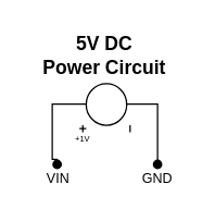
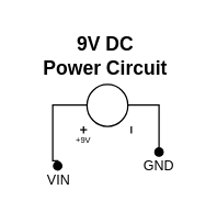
  <mxCell id="0" />
  <mxCell id="1" parent="0" />
  <mxCell id="2" value="VIN" style="text;html=1;align=center;verticalAlign=middle;resizable=0;points=[];autosize=1;fontSize=10;" parent="1" vertex="1"><mxGeometry x="26.5" y="120" width="30" height="20" as="geometry" /></mxCell>
- <mxCell id="3" value="GND" style="text;html=1;align=center;verticalAlign=middle;resizable=0;points=[];autosize=1;fontSize=10;" parent="1" vertex="1"><mxGeometry x="95.25" y="120" width="40" height="20" as="geometry" /></mxCell>
- <mxCell id="4" value="5V DC&lt;br&gt;Power Circuit" style="text;html=1;align=center;verticalAlign=middle;resizable=0;points=[];autosize=1;fontSize=14;fontStyle=1" parent="1" vertex="1"><mxGeometry x="20.5" y="20" width="110" height="40" as="geometry" /></mxCell>
+ <mxCell id="3" value="GND" style="text;html=1;align=center;verticalAlign=middle;resizable=0;points=[];autosize=1;fontSize=10;" parent="1" vertex="1"><mxGeometry x="95.25" y="110" width="40" height="20" as="geometry" /></mxCell>
+ <mxCell id="4" value="9V DC&lt;br&gt;Power Circuit" style="text;html=1;align=center;verticalAlign=middle;resizable=0;points=[];autosize=1;fontSize=14;fontStyle=1" parent="1" vertex="1"><mxGeometry x="20.5" y="20" width="110" height="40" as="geometry" /></mxCell>
  <mxCell id="5" style="edgeStyle=orthogonalEdgeStyle;rounded=0;orthogonalLoop=1;jettySize=auto;html=1;exitX=0.58;exitY=0.135;exitDx=0;exitDy=0;exitPerimeter=0;endArrow=oval;endFill=1;" edge="1" parent="1" source="7" target="2"><mxGeometry relative="1" as="geometry" /></mxCell>
  <mxCell id="6" style="edgeStyle=orthogonalEdgeStyle;rounded=0;orthogonalLoop=1;jettySize=auto;html=1;exitX=0.58;exitY=0.935;exitDx=0;exitDy=0;exitPerimeter=0;endArrow=oval;endFill=1;" edge="1" parent="1" source="7" target="3"><mxGeometry relative="1" as="geometry" /></mxCell>
  <mxCell id="7" value="" style="pointerEvents=1;verticalLabelPosition=bottom;shadow=0;dashed=0;align=center;html=1;verticalAlign=top;shape=mxgraph.electrical.signal_sources.dc_source_1;rotation=-90;" vertex="1" parent="1"><mxGeometry x="58.75" y="60" width="35.5" height="37.25" as="geometry" /></mxCell>
- <mxCell id="8" value="+1V" style="text;html=1;align=center;verticalAlign=middle;resizable=0;points=[];autosize=1;fontSize=6;" vertex="1" parent="1"><mxGeometry x="45" y="97.25" width="30" height="10" as="geometry" /></mxCell>
+ <mxCell id="8" value="+9V" style="text;html=1;align=center;verticalAlign=middle;resizable=0;points=[];autosize=1;fontSize=6;" vertex="1" parent="1"><mxGeometry x="45" y="97.25" width="30" height="10" as="geometry" /></mxCell>
